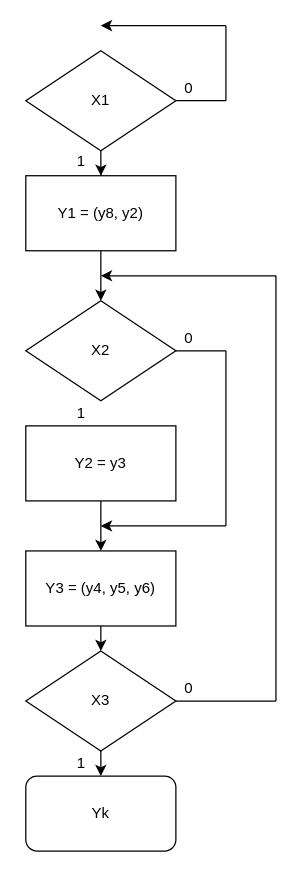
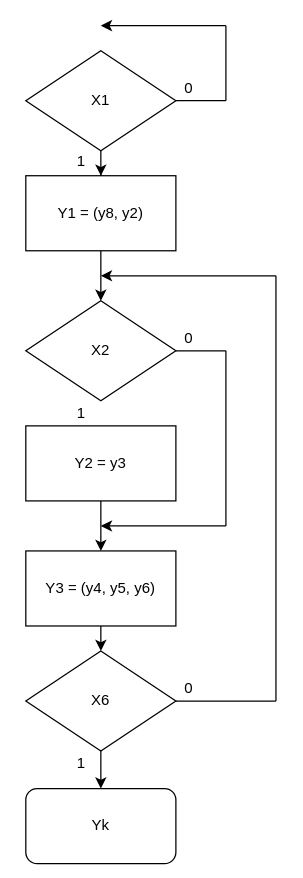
  <mxCell id="0" />
  <mxCell id="1" parent="0" />
  <mxCell id="2" value="" style="edgeStyle=orthogonalEdgeStyle;rounded=0;orthogonalLoop=1;jettySize=auto;html=1;" parent="1" source="3" target="4" edge="1"><mxGeometry relative="1" as="geometry" /></mxCell>
  <mxCell id="3" value="Y1 = (y8, y2)" style="rounded=0;whiteSpace=wrap;html=1;" parent="1" vertex="1"><mxGeometry x="20" y="140" width="120" height="60" as="geometry" /></mxCell>
  <mxCell id="4" value="X2" style="rhombus;whiteSpace=wrap;html=1;" parent="1" vertex="1"><mxGeometry x="20" y="240" width="120" height="80" as="geometry" /></mxCell>
  <mxCell id="5" style="edgeStyle=orthogonalEdgeStyle;rounded=0;orthogonalLoop=1;jettySize=auto;html=1;exitX=0.5;exitY=1;exitDx=0;exitDy=0;" parent="1" source="6" edge="1"><mxGeometry relative="1" as="geometry"><mxPoint x="80" y="440" as="targetPoint" /></mxGeometry></mxCell>
  <mxCell id="6" value="Y2 = y3" style="rounded=0;whiteSpace=wrap;html=1;" parent="1" vertex="1"><mxGeometry x="20" y="340" width="120" height="60" as="geometry" /></mxCell>
- <mxCell id="7" value="X3" style="rhombus;whiteSpace=wrap;html=1;" parent="1" vertex="1"><mxGeometry x="20" y="520" width="120" height="80" as="geometry" /></mxCell>
+ <mxCell id="7" value="X6" style="rhombus;whiteSpace=wrap;html=1;" parent="1" vertex="1"><mxGeometry x="20" y="520" width="120" height="80" as="geometry" /></mxCell>
  <mxCell id="8" value="" style="endArrow=none;html=1;entryX=1;entryY=0.5;entryDx=0;entryDy=0;" parent="1" target="4" edge="1"><mxGeometry width="50" height="50" relative="1" as="geometry"><mxPoint x="180" y="280" as="sourcePoint" /><mxPoint x="100" y="290" as="targetPoint" /></mxGeometry></mxCell>
  <mxCell id="9" value="" style="endArrow=none;html=1;" parent="1" edge="1"><mxGeometry width="50" height="50" relative="1" as="geometry"><mxPoint x="180" y="420" as="sourcePoint" /><mxPoint x="180" y="280" as="targetPoint" /></mxGeometry></mxCell>
  <mxCell id="10" value="" style="endArrow=classic;html=1;" parent="1" edge="1"><mxGeometry width="50" height="50" relative="1" as="geometry"><mxPoint x="180" y="420" as="sourcePoint" /><mxPoint x="80" y="420" as="targetPoint" /></mxGeometry></mxCell>
  <mxCell id="11" value="0" style="text;html=1;align=center;verticalAlign=middle;resizable=0;points=[];autosize=1;" parent="1" vertex="1"><mxGeometry x="140" y="260" width="20" height="20" as="geometry" /></mxCell>
  <mxCell id="12" value="" style="endArrow=classic;html=1;" parent="1" edge="1"><mxGeometry width="50" height="50" relative="1" as="geometry"><mxPoint x="220" y="220" as="sourcePoint" /><mxPoint x="80" y="220" as="targetPoint" /></mxGeometry></mxCell>
  <mxCell id="13" value="" style="endArrow=none;html=1;" parent="1" edge="1"><mxGeometry width="50" height="50" relative="1" as="geometry"><mxPoint x="220" y="560" as="sourcePoint" /><mxPoint x="220" y="220" as="targetPoint" /></mxGeometry></mxCell>
  <mxCell id="14" value="" style="endArrow=classic;html=1;entryX=0.5;entryY=0;entryDx=0;entryDy=0;exitX=0.5;exitY=1;exitDx=0;exitDy=0;" parent="1" target="15" edge="1" source="7"><mxGeometry width="50" height="50" relative="1" as="geometry"><mxPoint x="80" y="680" as="sourcePoint" /><mxPoint x="100" y="700" as="targetPoint" /></mxGeometry></mxCell>
- <mxCell id="15" value="Yk" style="rounded=1;whiteSpace=wrap;html=1;" parent="1" vertex="1"><mxGeometry x="20" y="620" width="120" height="60" as="geometry" /></mxCell>
+ <mxCell id="15" value="Yk" style="rounded=1;whiteSpace=wrap;html=1;" parent="1" vertex="1"><mxGeometry x="20" y="630" width="120" height="60" as="geometry" /></mxCell>
  <mxCell id="16" style="edgeStyle=orthogonalEdgeStyle;rounded=0;orthogonalLoop=1;jettySize=auto;html=1;exitX=0.5;exitY=1;exitDx=0;exitDy=0;entryX=0.5;entryY=0;entryDx=0;entryDy=0;" parent="1" source="17" edge="1"><mxGeometry relative="1" as="geometry"><mxPoint x="80" y="520" as="targetPoint" /></mxGeometry></mxCell>
  <mxCell id="17" value="Y3 = (y4, y5, y6)" style="rounded=0;whiteSpace=wrap;html=1;" parent="1" vertex="1"><mxGeometry x="20" y="440" width="120" height="60" as="geometry" /></mxCell>
  <mxCell id="18" value="" style="endArrow=none;html=1;entryX=1;entryY=0.5;entryDx=0;entryDy=0;" edge="1" parent="1" target="7"><mxGeometry width="50" height="50" relative="1" as="geometry"><mxPoint x="220" y="560" as="sourcePoint" /><mxPoint x="400" y="550" as="targetPoint" /></mxGeometry></mxCell>
  <mxCell id="19" value="0" style="text;html=1;align=center;verticalAlign=middle;resizable=0;points=[];autosize=1;" vertex="1" parent="1"><mxGeometry x="140" y="540" width="20" height="20" as="geometry" /></mxCell>
  <mxCell id="20" value="" style="edgeStyle=orthogonalEdgeStyle;rounded=0;orthogonalLoop=1;jettySize=auto;html=1;" edge="1" parent="1" source="21" target="3"><mxGeometry relative="1" as="geometry" /></mxCell>
  <mxCell id="21" value="X1" style="rhombus;whiteSpace=wrap;html=1;" vertex="1" parent="1"><mxGeometry x="20" y="40" width="120" height="80" as="geometry" /></mxCell>
  <mxCell id="22" value="" style="endArrow=none;html=1;exitX=1;exitY=0.5;exitDx=0;exitDy=0;" edge="1" parent="1" source="21"><mxGeometry width="50" height="50" relative="1" as="geometry"><mxPoint x="160" y="90" as="sourcePoint" /><mxPoint x="180" y="80" as="targetPoint" /></mxGeometry></mxCell>
  <mxCell id="23" value="" style="endArrow=classic;html=1;" edge="1" parent="1"><mxGeometry width="50" height="50" relative="1" as="geometry"><mxPoint x="180" y="20" as="sourcePoint" /><mxPoint x="80" y="20" as="targetPoint" /></mxGeometry></mxCell>
  <mxCell id="24" value="" style="endArrow=none;html=1;" edge="1" parent="1"><mxGeometry width="50" height="50" relative="1" as="geometry"><mxPoint x="180" y="80" as="sourcePoint" /><mxPoint x="180" y="20" as="targetPoint" /></mxGeometry></mxCell>
  <mxCell id="25" value="0" style="text;html=1;align=center;verticalAlign=middle;resizable=0;points=[];autosize=1;" vertex="1" parent="1"><mxGeometry x="140" y="60" width="20" height="20" as="geometry" /></mxCell>
  <mxCell id="26" value="1" style="text;html=1;align=center;verticalAlign=middle;resizable=0;points=[];autosize=1;" vertex="1" parent="1"><mxGeometry x="54" y="119" width="20" height="20" as="geometry" /></mxCell>
  <mxCell id="27" value="1" style="text;html=1;align=center;verticalAlign=middle;resizable=0;points=[];autosize=1;" vertex="1" parent="1"><mxGeometry x="54" y="320" width="20" height="20" as="geometry" /></mxCell>
  <mxCell id="28" value="1" style="text;html=1;align=center;verticalAlign=middle;resizable=0;points=[];autosize=1;" vertex="1" parent="1"><mxGeometry x="54" y="600" width="20" height="20" as="geometry" /></mxCell>
